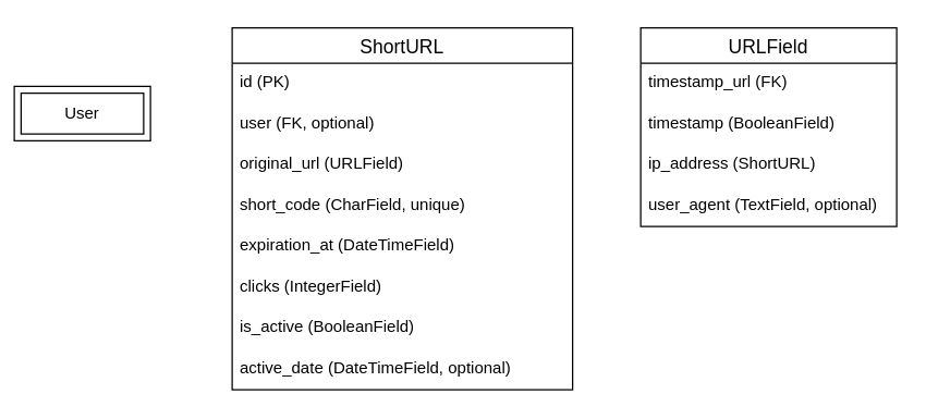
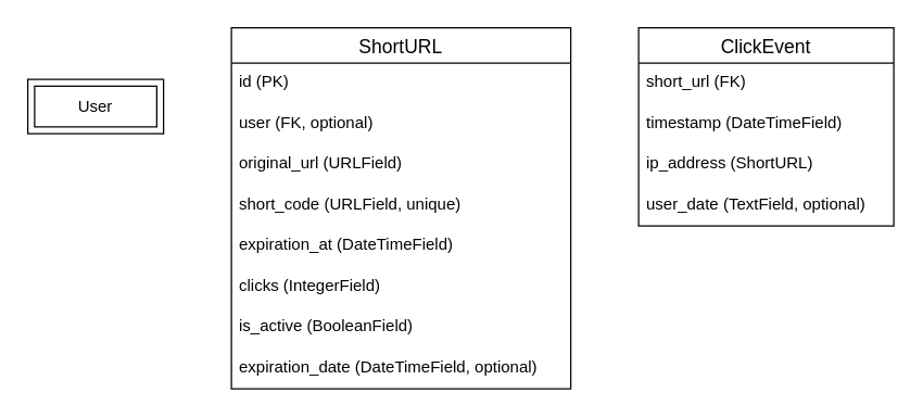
  <mxCell id="0" />
  <mxCell id="1" parent="0" />
  <mxCell id="2" value="ShortURL" style="swimlane;fontStyle=0;childLayout=stackLayout;horizontal=1;startSize=26;horizontalStack=0;resizeParent=1;resizeParentMax=0;resizeLast=0;collapsible=1;marginBottom=0;align=center;fontSize=14;" vertex="1" parent="1"><mxGeometry x="170" y="20" width="250" height="266" as="geometry" /></mxCell>
  <mxCell id="3" value="id (PK)" style="text;strokeColor=none;fillColor=none;spacingLeft=4;spacingRight=4;overflow=hidden;rotatable=0;points=[[0,0.5],[1,0.5]];portConstraint=eastwest;fontSize=12;whiteSpace=wrap;html=1;" vertex="1" parent="2"><mxGeometry y="26" width="250" height="30" as="geometry" /></mxCell>
  <mxCell id="4" value="user (FK, optional)" style="text;strokeColor=none;fillColor=none;spacingLeft=4;spacingRight=4;overflow=hidden;rotatable=0;points=[[0,0.5],[1,0.5]];portConstraint=eastwest;fontSize=12;whiteSpace=wrap;html=1;" vertex="1" parent="2"><mxGeometry y="56" width="250" height="30" as="geometry" /></mxCell>
  <mxCell id="5" value="original_url (URLField)" style="text;strokeColor=none;fillColor=none;spacingLeft=4;spacingRight=4;overflow=hidden;rotatable=0;points=[[0,0.5],[1,0.5]];portConstraint=eastwest;fontSize=12;whiteSpace=wrap;html=1;" vertex="1" parent="2"><mxGeometry y="86" width="250" height="30" as="geometry" /></mxCell>
- <mxCell id="6" value="short_code (CharField, unique)" style="text;strokeColor=none;fillColor=none;spacingLeft=4;spacingRight=4;overflow=hidden;rotatable=0;points=[[0,0.5],[1,0.5]];portConstraint=eastwest;fontSize=12;whiteSpace=wrap;html=1;" vertex="1" parent="2"><mxGeometry y="116" width="250" height="30" as="geometry" /></mxCell>
+ <mxCell id="6" value="short_code (URLField, unique)" style="text;strokeColor=none;fillColor=none;spacingLeft=4;spacingRight=4;overflow=hidden;rotatable=0;points=[[0,0.5],[1,0.5]];portConstraint=eastwest;fontSize=12;whiteSpace=wrap;html=1;" vertex="1" parent="2"><mxGeometry y="116" width="250" height="30" as="geometry" /></mxCell>
  <mxCell id="7" value="expiration_at (DateTimeField)" style="text;strokeColor=none;fillColor=none;spacingLeft=4;spacingRight=4;overflow=hidden;rotatable=0;points=[[0,0.5],[1,0.5]];portConstraint=eastwest;fontSize=12;whiteSpace=wrap;html=1;" vertex="1" parent="2"><mxGeometry y="146" width="250" height="30" as="geometry" /></mxCell>
  <mxCell id="8" value="clicks (IntegerField)" style="text;strokeColor=none;fillColor=none;spacingLeft=4;spacingRight=4;overflow=hidden;rotatable=0;points=[[0,0.5],[1,0.5]];portConstraint=eastwest;fontSize=12;whiteSpace=wrap;html=1;" vertex="1" parent="2"><mxGeometry y="176" width="250" height="30" as="geometry" /></mxCell>
  <mxCell id="9" value="is_active (BooleanField)" style="text;strokeColor=none;fillColor=none;spacingLeft=4;spacingRight=4;overflow=hidden;rotatable=0;points=[[0,0.5],[1,0.5]];portConstraint=eastwest;fontSize=12;whiteSpace=wrap;html=1;" vertex="1" parent="2"><mxGeometry y="206" width="250" height="30" as="geometry" /></mxCell>
- <mxCell id="10" value="active_date (DateTimeField, optional)" style="text;strokeColor=none;fillColor=none;spacingLeft=4;spacingRight=4;overflow=hidden;rotatable=0;points=[[0,0.5],[1,0.5]];portConstraint=eastwest;fontSize=12;whiteSpace=wrap;html=1;" vertex="1" parent="2"><mxGeometry y="236" width="250" height="30" as="geometry" /></mxCell>
- <mxCell id="11" value="URLField" style="swimlane;fontStyle=0;childLayout=stackLayout;horizontal=1;startSize=26;horizontalStack=0;resizeParent=1;resizeParentMax=0;resizeLast=0;collapsible=1;marginBottom=0;align=center;fontSize=14;" vertex="1" parent="1"><mxGeometry x="470" y="20" width="188" height="146" as="geometry" /></mxCell>
- <mxCell id="12" value="timestamp_url (FK)" style="text;strokeColor=none;fillColor=none;spacingLeft=4;spacingRight=4;overflow=hidden;rotatable=0;points=[[0,0.5],[1,0.5]];portConstraint=eastwest;fontSize=12;whiteSpace=wrap;html=1;" vertex="1" parent="11"><mxGeometry y="26" width="188" height="30" as="geometry" /></mxCell>
- <mxCell id="13" value="timestamp (BooleanField)" style="text;strokeColor=none;fillColor=none;spacingLeft=4;spacingRight=4;overflow=hidden;rotatable=0;points=[[0,0.5],[1,0.5]];portConstraint=eastwest;fontSize=12;whiteSpace=wrap;html=1;" vertex="1" parent="11"><mxGeometry y="56" width="188" height="30" as="geometry" /></mxCell>
+ <mxCell id="10" value="expiration_date (DateTimeField, optional)" style="text;strokeColor=none;fillColor=none;spacingLeft=4;spacingRight=4;overflow=hidden;rotatable=0;points=[[0,0.5],[1,0.5]];portConstraint=eastwest;fontSize=12;whiteSpace=wrap;html=1;" vertex="1" parent="2"><mxGeometry y="236" width="250" height="30" as="geometry" /></mxCell>
+ <mxCell id="11" value="ClickEvent" style="swimlane;fontStyle=0;childLayout=stackLayout;horizontal=1;startSize=26;horizontalStack=0;resizeParent=1;resizeParentMax=0;resizeLast=0;collapsible=1;marginBottom=0;align=center;fontSize=14;" vertex="1" parent="1"><mxGeometry x="470" y="20" width="188" height="146" as="geometry" /></mxCell>
+ <mxCell id="12" value="short_url (FK)" style="text;strokeColor=none;fillColor=none;spacingLeft=4;spacingRight=4;overflow=hidden;rotatable=0;points=[[0,0.5],[1,0.5]];portConstraint=eastwest;fontSize=12;whiteSpace=wrap;html=1;" vertex="1" parent="11"><mxGeometry y="26" width="188" height="30" as="geometry" /></mxCell>
+ <mxCell id="13" value="timestamp (DateTimeField)" style="text;strokeColor=none;fillColor=none;spacingLeft=4;spacingRight=4;overflow=hidden;rotatable=0;points=[[0,0.5],[1,0.5]];portConstraint=eastwest;fontSize=12;whiteSpace=wrap;html=1;" vertex="1" parent="11"><mxGeometry y="56" width="188" height="30" as="geometry" /></mxCell>
  <mxCell id="14" value="ip_address (ShortURL)" style="text;strokeColor=none;fillColor=none;spacingLeft=4;spacingRight=4;overflow=hidden;rotatable=0;points=[[0,0.5],[1,0.5]];portConstraint=eastwest;fontSize=12;whiteSpace=wrap;html=1;" vertex="1" parent="11"><mxGeometry y="86" width="188" height="30" as="geometry" /></mxCell>
- <mxCell id="15" value="user_agent (TextField, optional)" style="text;strokeColor=none;fillColor=none;spacingLeft=4;spacingRight=4;overflow=hidden;rotatable=0;points=[[0,0.5],[1,0.5]];portConstraint=eastwest;fontSize=12;whiteSpace=wrap;html=1;" vertex="1" parent="11"><mxGeometry y="116" width="188" height="30" as="geometry" /></mxCell>
- <mxCell id="16" value="User" style="shape=ext;margin=3;double=1;whiteSpace=wrap;html=1;align=center;" vertex="1" parent="1"><mxGeometry x="10" y="63" width="100" height="40" as="geometry" /></mxCell>
+ <mxCell id="15" value="user_date (TextField, optional)" style="text;strokeColor=none;fillColor=none;spacingLeft=4;spacingRight=4;overflow=hidden;rotatable=0;points=[[0,0.5],[1,0.5]];portConstraint=eastwest;fontSize=12;whiteSpace=wrap;html=1;" vertex="1" parent="11"><mxGeometry y="116" width="188" height="30" as="geometry" /></mxCell>
+ <mxCell id="16" value="User" style="shape=ext;margin=3;double=1;whiteSpace=wrap;html=1;align=center;" vertex="1" parent="1"><mxGeometry x="20" y="58" width="100" height="40" as="geometry" /></mxCell>
